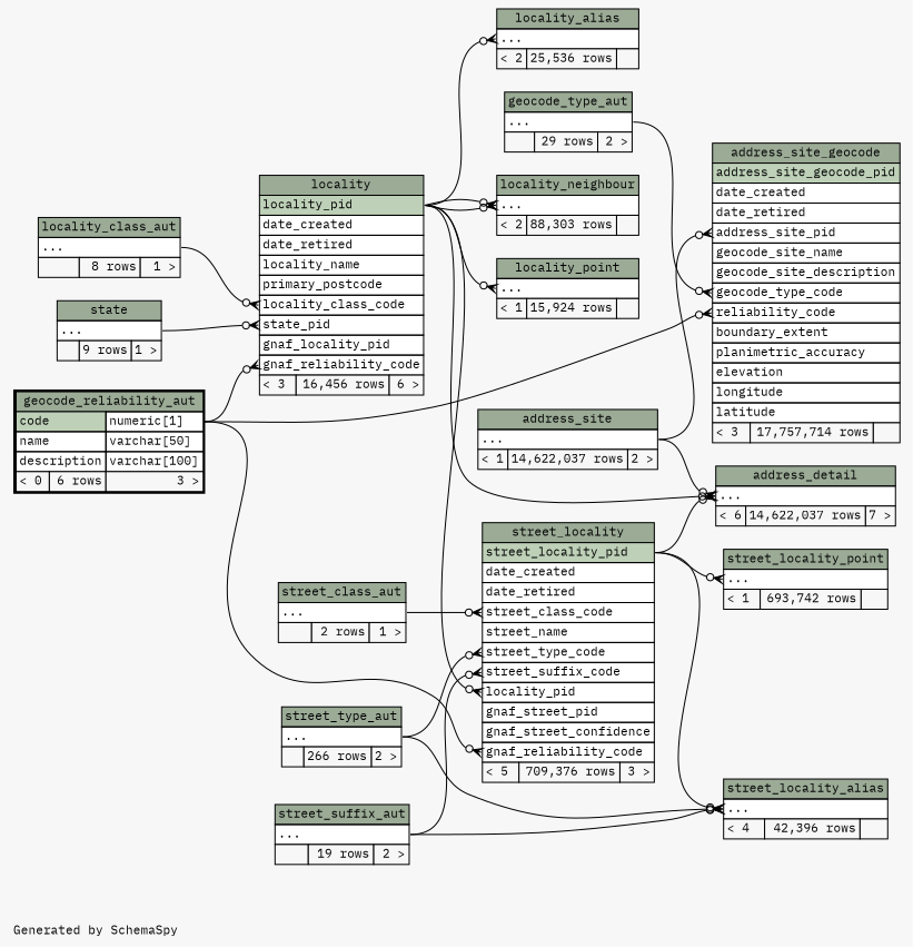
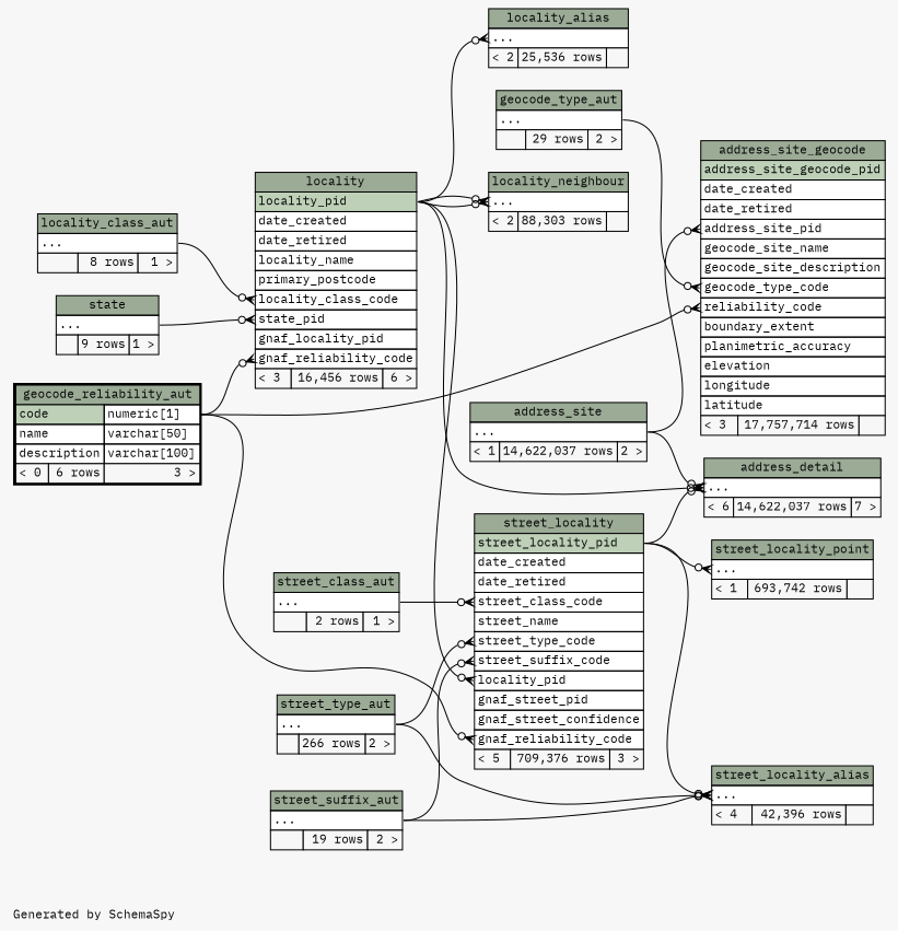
  digraph {
    bgcolor="#f7f7f7"
    fontname="IBM Plex Mono"
    fontsize=11
    label="\nGenerated by SchemaSpy"
    labeljust=l
    nodesep=0.18
    rankdir=RL
    ranksep=0.46
    node [fontname="IBM Plex Mono" fontsize=11 shape=plaintext]
    edge [arrowhead=none arrowsize=0.8 arrowtail=crowodot dir=back fontname="IBM Plex Mono" headport="elipses:e" tailport="elipses:w"]
    n1 [label=<     <TABLE BORDER="0" CELLBORDER="1" CELLSPACING="0" BGCOLOR="#ffffff">       <TR><TD COLSPAN="3" BGCOLOR="#9bab96" ALIGN="CENTER">address_detail</TD></TR>       <TR><TD PORT="elipses" COLSPAN="3" ALIGN="LEFT">...</TD></TR>       <TR><TD ALIGN="LEFT" BGCOLOR="#f7f7f7">&lt; 6</TD><TD ALIGN="RIGHT" BGCOLOR="#f7f7f7">14,622,037 rows</TD><TD ALIGN="RIGHT" BGCOLOR="#f7f7f7">7 &gt;</TD></TR>     </TABLE>>]
    n2 [label=<     <TABLE BORDER="0" CELLBORDER="1" CELLSPACING="0" BGCOLOR="#ffffff">       <TR><TD COLSPAN="3" BGCOLOR="#9bab96" ALIGN="CENTER">address_site</TD></TR>       <TR><TD PORT="elipses" COLSPAN="3" ALIGN="LEFT">...</TD></TR>       <TR><TD ALIGN="LEFT" BGCOLOR="#f7f7f7">&lt; 1</TD><TD ALIGN="RIGHT" BGCOLOR="#f7f7f7">14,622,037 rows</TD><TD ALIGN="RIGHT" BGCOLOR="#f7f7f7">2 &gt;</TD></TR>     </TABLE>>]
    n3 [label=<     <TABLE BORDER="0" CELLBORDER="1" CELLSPACING="0" BGCOLOR="#ffffff">       <TR><TD COLSPAN="3" BGCOLOR="#9bab96" ALIGN="CENTER">locality</TD></TR>       <TR><TD PORT="locality_pid" COLSPAN="3" BGCOLOR="#bed1b8" ALIGN="LEFT">locality_pid</TD></TR>       <TR><TD PORT="date_created" COLSPAN="3" ALIGN="LEFT">date_created</TD></TR>       <TR><TD PORT="date_retired" COLSPAN="3" ALIGN="LEFT">date_retired</TD></TR>       <TR><TD PORT="locality_name" COLSPAN="3" ALIGN="LEFT">locality_name</TD></TR>       <TR><TD PORT="primary_postcode" COLSPAN="3" ALIGN="LEFT">primary_postcode</TD></TR>       <TR><TD PORT="locality_class_code" COLSPAN="3" ALIGN="LEFT">locality_class_code</TD></TR>       <TR><TD PORT="state_pid" COLSPAN="3" ALIGN="LEFT">state_pid</TD></TR>       <TR><TD PORT="gnaf_locality_pid" COLSPAN="3" ALIGN="LEFT">gnaf_locality_pid</TD></TR>       <TR><TD PORT="gnaf_reliability_code" COLSPAN="3" ALIGN="LEFT">gnaf_reliability_code</TD></TR>       <TR><TD ALIGN="LEFT" BGCOLOR="#f7f7f7">&lt; 3</TD><TD ALIGN="RIGHT" BGCOLOR="#f7f7f7">16,456 rows</TD><TD ALIGN="RIGHT" BGCOLOR="#f7f7f7">6 &gt;</TD></TR>     </TABLE>>]
    n4 [label=<     <TABLE BORDER="0" CELLBORDER="1" CELLSPACING="0" BGCOLOR="#ffffff">       <TR><TD COLSPAN="3" BGCOLOR="#9bab96" ALIGN="CENTER">street_locality</TD></TR>       <TR><TD PORT="street_locality_pid" COLSPAN="3" BGCOLOR="#bed1b8" ALIGN="LEFT">street_locality_pid</TD></TR>       <TR><TD PORT="date_created" COLSPAN="3" ALIGN="LEFT">date_created</TD></TR>       <TR><TD PORT="date_retired" COLSPAN="3" ALIGN="LEFT">date_retired</TD></TR>       <TR><TD PORT="street_class_code" COLSPAN="3" ALIGN="LEFT">street_class_code</TD></TR>       <TR><TD PORT="street_name" COLSPAN="3" ALIGN="LEFT">street_name</TD></TR>       <TR><TD PORT="street_type_code" COLSPAN="3" ALIGN="LEFT">street_type_code</TD></TR>       <TR><TD PORT="street_suffix_code" COLSPAN="3" ALIGN="LEFT">street_suffix_code</TD></TR>       <TR><TD PORT="locality_pid" COLSPAN="3" ALIGN="LEFT">locality_pid</TD></TR>       <TR><TD PORT="gnaf_street_pid" COLSPAN="3" ALIGN="LEFT">gnaf_street_pid</TD></TR>       <TR><TD PORT="gnaf_street_confidence" COLSPAN="3" ALIGN="LEFT">gnaf_street_confidence</TD></TR>       <TR><TD PORT="gnaf_reliability_code" COLSPAN="3" ALIGN="LEFT">gnaf_reliability_code</TD></TR>       <TR><TD ALIGN="LEFT" BGCOLOR="#f7f7f7">&lt; 5</TD><TD ALIGN="RIGHT" BGCOLOR="#f7f7f7">709,376 rows</TD><TD ALIGN="RIGHT" BGCOLOR="#f7f7f7">3 &gt;</TD></TR>     </TABLE>>]
    n5 [label=<     <TABLE BORDER="2" CELLBORDER="1" CELLSPACING="0" BGCOLOR="#ffffff">       <TR><TD COLSPAN="3" BGCOLOR="#9bab96" ALIGN="CENTER">geocode_reliability_aut</TD></TR>       <TR><TD PORT="code" COLSPAN="2" BGCOLOR="#bed1b8" ALIGN="LEFT">code</TD><TD PORT="code.type" ALIGN="LEFT">numeric[1]</TD></TR>       <TR><TD PORT="name" COLSPAN="2" ALIGN="LEFT">name</TD><TD PORT="name.type" ALIGN="LEFT">varchar[50]</TD></TR>       <TR><TD PORT="description" COLSPAN="2" ALIGN="LEFT">description</TD><TD PORT="description.type" ALIGN="LEFT">varchar[100]</TD></TR>       <TR><TD ALIGN="LEFT" BGCOLOR="#f7f7f7">&lt; 0</TD><TD ALIGN="RIGHT" BGCOLOR="#f7f7f7">6 rows</TD><TD ALIGN="RIGHT" BGCOLOR="#f7f7f7">3 &gt;</TD></TR>     </TABLE>>]
    n6 [label=<     <TABLE BORDER="0" CELLBORDER="1" CELLSPACING="0" BGCOLOR="#ffffff">       <TR><TD COLSPAN="3" BGCOLOR="#9bab96" ALIGN="CENTER">locality_class_aut</TD></TR>       <TR><TD PORT="elipses" COLSPAN="3" ALIGN="LEFT">...</TD></TR>       <TR><TD ALIGN="LEFT" BGCOLOR="#f7f7f7">  </TD><TD ALIGN="RIGHT" BGCOLOR="#f7f7f7">8 rows</TD><TD ALIGN="RIGHT" BGCOLOR="#f7f7f7">1 &gt;</TD></TR>     </TABLE>>]
    n7 [label=<     <TABLE BORDER="0" CELLBORDER="1" CELLSPACING="0" BGCOLOR="#ffffff">       <TR><TD COLSPAN="3" BGCOLOR="#9bab96" ALIGN="CENTER">state</TD></TR>       <TR><TD PORT="elipses" COLSPAN="3" ALIGN="LEFT">...</TD></TR>       <TR><TD ALIGN="LEFT" BGCOLOR="#f7f7f7">  </TD><TD ALIGN="RIGHT" BGCOLOR="#f7f7f7">9 rows</TD><TD ALIGN="RIGHT" BGCOLOR="#f7f7f7">1 &gt;</TD></TR>     </TABLE>>]
    n8 [label=<     <TABLE BORDER="0" CELLBORDER="1" CELLSPACING="0" BGCOLOR="#ffffff">       <TR><TD COLSPAN="3" BGCOLOR="#9bab96" ALIGN="CENTER">street_class_aut</TD></TR>       <TR><TD PORT="elipses" COLSPAN="3" ALIGN="LEFT">...</TD></TR>       <TR><TD ALIGN="LEFT" BGCOLOR="#f7f7f7">  </TD><TD ALIGN="RIGHT" BGCOLOR="#f7f7f7">2 rows</TD><TD ALIGN="RIGHT" BGCOLOR="#f7f7f7">1 &gt;</TD></TR>     </TABLE>>]
    n9 [label=<     <TABLE BORDER="0" CELLBORDER="1" CELLSPACING="0" BGCOLOR="#ffffff">       <TR><TD COLSPAN="3" BGCOLOR="#9bab96" ALIGN="CENTER">street_suffix_aut</TD></TR>       <TR><TD PORT="elipses" COLSPAN="3" ALIGN="LEFT">...</TD></TR>       <TR><TD ALIGN="LEFT" BGCOLOR="#f7f7f7">  </TD><TD ALIGN="RIGHT" BGCOLOR="#f7f7f7">19 rows</TD><TD ALIGN="RIGHT" BGCOLOR="#f7f7f7">2 &gt;</TD></TR>     </TABLE>>]
    n10 [label=<     <TABLE BORDER="0" CELLBORDER="1" CELLSPACING="0" BGCOLOR="#ffffff">       <TR><TD COLSPAN="3" BGCOLOR="#9bab96" ALIGN="CENTER">street_type_aut</TD></TR>       <TR><TD PORT="elipses" COLSPAN="3" ALIGN="LEFT">...</TD></TR>       <TR><TD ALIGN="LEFT" BGCOLOR="#f7f7f7">  </TD><TD ALIGN="RIGHT" BGCOLOR="#f7f7f7">266 rows</TD><TD ALIGN="RIGHT" BGCOLOR="#f7f7f7">2 &gt;</TD></TR>     </TABLE>>]
    n11 [label=<     <TABLE BORDER="0" CELLBORDER="1" CELLSPACING="0" BGCOLOR="#ffffff">       <TR><TD COLSPAN="3" BGCOLOR="#9bab96" ALIGN="CENTER">address_site_geocode</TD></TR>       <TR><TD PORT="address_site_geocode_pid" COLSPAN="3" BGCOLOR="#bed1b8" ALIGN="LEFT">address_site_geocode_pid</TD></TR>       <TR><TD PORT="date_created" COLSPAN="3" ALIGN="LEFT">date_created</TD></TR>       <TR><TD PORT="date_retired" COLSPAN="3" ALIGN="LEFT">date_retired</TD></TR>       <TR><TD PORT="address_site_pid" COLSPAN="3" ALIGN="LEFT">address_site_pid</TD></TR>       <TR><TD PORT="geocode_site_name" COLSPAN="3" ALIGN="LEFT">geocode_site_name</TD></TR>       <TR><TD PORT="geocode_site_description" COLSPAN="3" ALIGN="LEFT">geocode_site_description</TD></TR>       <TR><TD PORT="geocode_type_code" COLSPAN="3" ALIGN="LEFT">geocode_type_code</TD></TR>       <TR><TD PORT="reliability_code" COLSPAN="3" ALIGN="LEFT">reliability_code</TD></TR>       <TR><TD PORT="boundary_extent" COLSPAN="3" ALIGN="LEFT">boundary_extent</TD></TR>       <TR><TD PORT="planimetric_accuracy" COLSPAN="3" ALIGN="LEFT">planimetric_accuracy</TD></TR>       <TR><TD PORT="elevation" COLSPAN="3" ALIGN="LEFT">elevation</TD></TR>       <TR><TD PORT="longitude" COLSPAN="3" ALIGN="LEFT">longitude</TD></TR>       <TR><TD PORT="latitude" COLSPAN="3" ALIGN="LEFT">latitude</TD></TR>       <TR><TD ALIGN="LEFT" BGCOLOR="#f7f7f7">&lt; 3</TD><TD ALIGN="RIGHT" BGCOLOR="#f7f7f7">17,757,714 rows</TD><TD ALIGN="RIGHT" BGCOLOR="#f7f7f7">  </TD></TR>     </TABLE>>]
    n12 [label=<     <TABLE BORDER="0" CELLBORDER="1" CELLSPACING="0" BGCOLOR="#ffffff">       <TR><TD COLSPAN="3" BGCOLOR="#9bab96" ALIGN="CENTER">geocode_type_aut</TD></TR>       <TR><TD PORT="elipses" COLSPAN="3" ALIGN="LEFT">...</TD></TR>       <TR><TD ALIGN="LEFT" BGCOLOR="#f7f7f7">  </TD><TD ALIGN="RIGHT" BGCOLOR="#f7f7f7">29 rows</TD><TD ALIGN="RIGHT" BGCOLOR="#f7f7f7">2 &gt;</TD></TR>     </TABLE>>]
    n13 [label=<     <TABLE BORDER="0" CELLBORDER="1" CELLSPACING="0" BGCOLOR="#ffffff">       <TR><TD COLSPAN="3" BGCOLOR="#9bab96" ALIGN="CENTER">locality_alias</TD></TR>       <TR><TD PORT="elipses" COLSPAN="3" ALIGN="LEFT">...</TD></TR>       <TR><TD ALIGN="LEFT" BGCOLOR="#f7f7f7">&lt; 2</TD><TD ALIGN="RIGHT" BGCOLOR="#f7f7f7">25,536 rows</TD><TD ALIGN="RIGHT" BGCOLOR="#f7f7f7">  </TD></TR>     </TABLE>>]
    n14 [label=<     <TABLE BORDER="0" CELLBORDER="1" CELLSPACING="0" BGCOLOR="#ffffff">       <TR><TD COLSPAN="3" BGCOLOR="#9bab96" ALIGN="CENTER">locality_neighbour</TD></TR>       <TR><TD PORT="elipses" COLSPAN="3" ALIGN="LEFT">...</TD></TR>       <TR><TD ALIGN="LEFT" BGCOLOR="#f7f7f7">&lt; 2</TD><TD ALIGN="RIGHT" BGCOLOR="#f7f7f7">88,303 rows</TD><TD ALIGN="RIGHT" BGCOLOR="#f7f7f7">  </TD></TR>     </TABLE>>]
-   n15 [label=<     <TABLE BORDER="0" CELLBORDER="1" CELLSPACING="0" BGCOLOR="#ffffff">       <TR><TD COLSPAN="3" BGCOLOR="#9bab96" ALIGN="CENTER">locality_point</TD></TR>       <TR><TD PORT="elipses" COLSPAN="3" ALIGN="LEFT">...</TD></TR>       <TR><TD ALIGN="LEFT" BGCOLOR="#f7f7f7">&lt; 1</TD><TD ALIGN="RIGHT" BGCOLOR="#f7f7f7">15,924 rows</TD><TD ALIGN="RIGHT" BGCOLOR="#f7f7f7">  </TD></TR>     </TABLE>>]
    n16 [label=<     <TABLE BORDER="0" CELLBORDER="1" CELLSPACING="0" BGCOLOR="#ffffff">       <TR><TD COLSPAN="3" BGCOLOR="#9bab96" ALIGN="CENTER">street_locality_alias</TD></TR>       <TR><TD PORT="elipses" COLSPAN="3" ALIGN="LEFT">...</TD></TR>       <TR><TD ALIGN="LEFT" BGCOLOR="#f7f7f7">&lt; 4</TD><TD ALIGN="RIGHT" BGCOLOR="#f7f7f7">42,396 rows</TD><TD ALIGN="RIGHT" BGCOLOR="#f7f7f7">  </TD></TR>     </TABLE>>]
    n17 [label=<     <TABLE BORDER="0" CELLBORDER="1" CELLSPACING="0" BGCOLOR="#ffffff">       <TR><TD COLSPAN="3" BGCOLOR="#9bab96" ALIGN="CENTER">street_locality_point</TD></TR>       <TR><TD PORT="elipses" COLSPAN="3" ALIGN="LEFT">...</TD></TR>       <TR><TD ALIGN="LEFT" BGCOLOR="#f7f7f7">&lt; 1</TD><TD ALIGN="RIGHT" BGCOLOR="#f7f7f7">693,742 rows</TD><TD ALIGN="RIGHT" BGCOLOR="#f7f7f7">  </TD></TR>     </TABLE>>]
    n1 -> n2
    n1 -> n3 [headport="locality_pid:e"]
    n1 -> n4 [headport="street_locality_pid:e"]
    n3 -> n5 [headport="code.type:e" tailport="gnaf_reliability_code:w"]
    n3 -> n6 [tailport="locality_class_code:w"]
    n3 -> n7 [tailport="state_pid:w"]
    n4 -> n3 [headport="locality_pid:e" tailport="locality_pid:w"]
    n4 -> n5 [headport="code.type:e" tailport="gnaf_reliability_code:w"]
    n4 -> n8 [tailport="street_class_code:w"]
    n4 -> n9 [tailport="street_suffix_code:w"]
    n4 -> n10 [tailport="street_type_code:w"]
    n11 -> n2 [tailport="address_site_pid:w"]
    n11 -> n5 [headport="code.type:e" tailport="reliability_code:w"]
    n11 -> n12 [tailport="geocode_type_code:w"]
    n13 -> n3 [headport="locality_pid:e"]
    n14 -> n3 [headport="locality_pid:e"]
    n14 -> n3 [headport="locality_pid:e"]
-   n15 -> n3 [headport="locality_pid:e"]
    n16 -> n4 [headport="street_locality_pid:e"]
    n16 -> n9
    n16 -> n10
    n17 -> n4 [headport="street_locality_pid:e"]
  }
